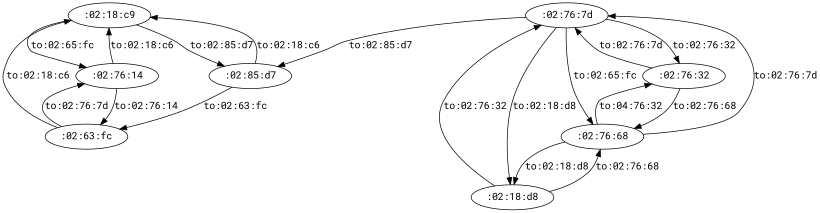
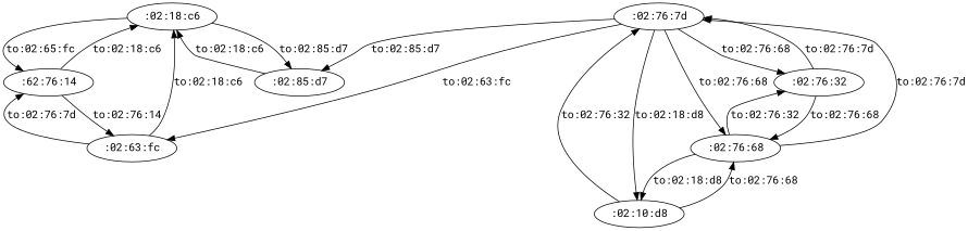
  strict digraph {
    fontname="Roboto Mono"
    node [fontname="Roboto Mono"]
    edge [fontname="Roboto Mono"]
-   ":02:18:c6" [label=":02:18:c9"]
-   ":02:76:14"
+   ":02:18:c6"
+   ":02:76:14" [label=":62:76:14"]
    ":02:85:d7"
    ":02:63:fc"
    ":02:76:32"
    ":02:76:7d"
    ":02:76:68"
-   ":02:18:d8"
+   ":02:18:d8" [label=":02:10:d8"]
    ":02:18:c6" -> ":02:76:14" [label="to:02:65:fc"]
    ":02:18:c6" -> ":02:85:d7" [label="to:02:85:d7"]
    ":02:76:14" -> ":02:18:c6" [label="to:02:18:c6"]
    ":02:76:14" -> ":02:63:fc" [label="to:02:76:14"]
    ":02:85:d7" -> ":02:18:c6" [label="to:02:18:c6"]
-   ":02:85:d7" -> ":02:63:fc" [label="to:02:63:fc"]
+   ":02:76:7d" -> ":02:63:fc" [label="to:02:63:fc"]
    ":02:63:fc" -> ":02:18:c6" [label="to:02:18:c6"]
    ":02:63:fc" -> ":02:76:14" [label="to:02:76:7d"]
    ":02:76:32" -> ":02:76:7d" [label="to:02:76:7d"]
    ":02:76:32" -> ":02:76:68" [label="to:02:76:68"]
    ":02:76:7d" -> ":02:85:d7" [label="to:02:85:d7"]
-   ":02:76:7d" -> ":02:76:32" [label="to:02:76:32"]
-   ":02:76:7d" -> ":02:76:68" [label="to:02:65:fc"]
+   ":02:76:7d" -> ":02:76:32" [label="to:02:76:68"]
+   ":02:76:7d" -> ":02:76:68" [label="to:02:76:68"]
    ":02:76:7d" -> ":02:18:d8" [label="to:02:18:d8"]
-   ":02:76:68" -> ":02:76:32" [label="to:04:76:32"]
+   ":02:76:68" -> ":02:76:32" [label="to:02:76:32"]
    ":02:76:68" -> ":02:76:7d" [label="to:02:76:7d"]
    ":02:76:68" -> ":02:18:d8" [label="to:02:18:d8"]
    ":02:18:d8" -> ":02:76:7d" [label="to:02:76:32"]
    ":02:18:d8" -> ":02:76:68" [label="to:02:76:68"]
  }
